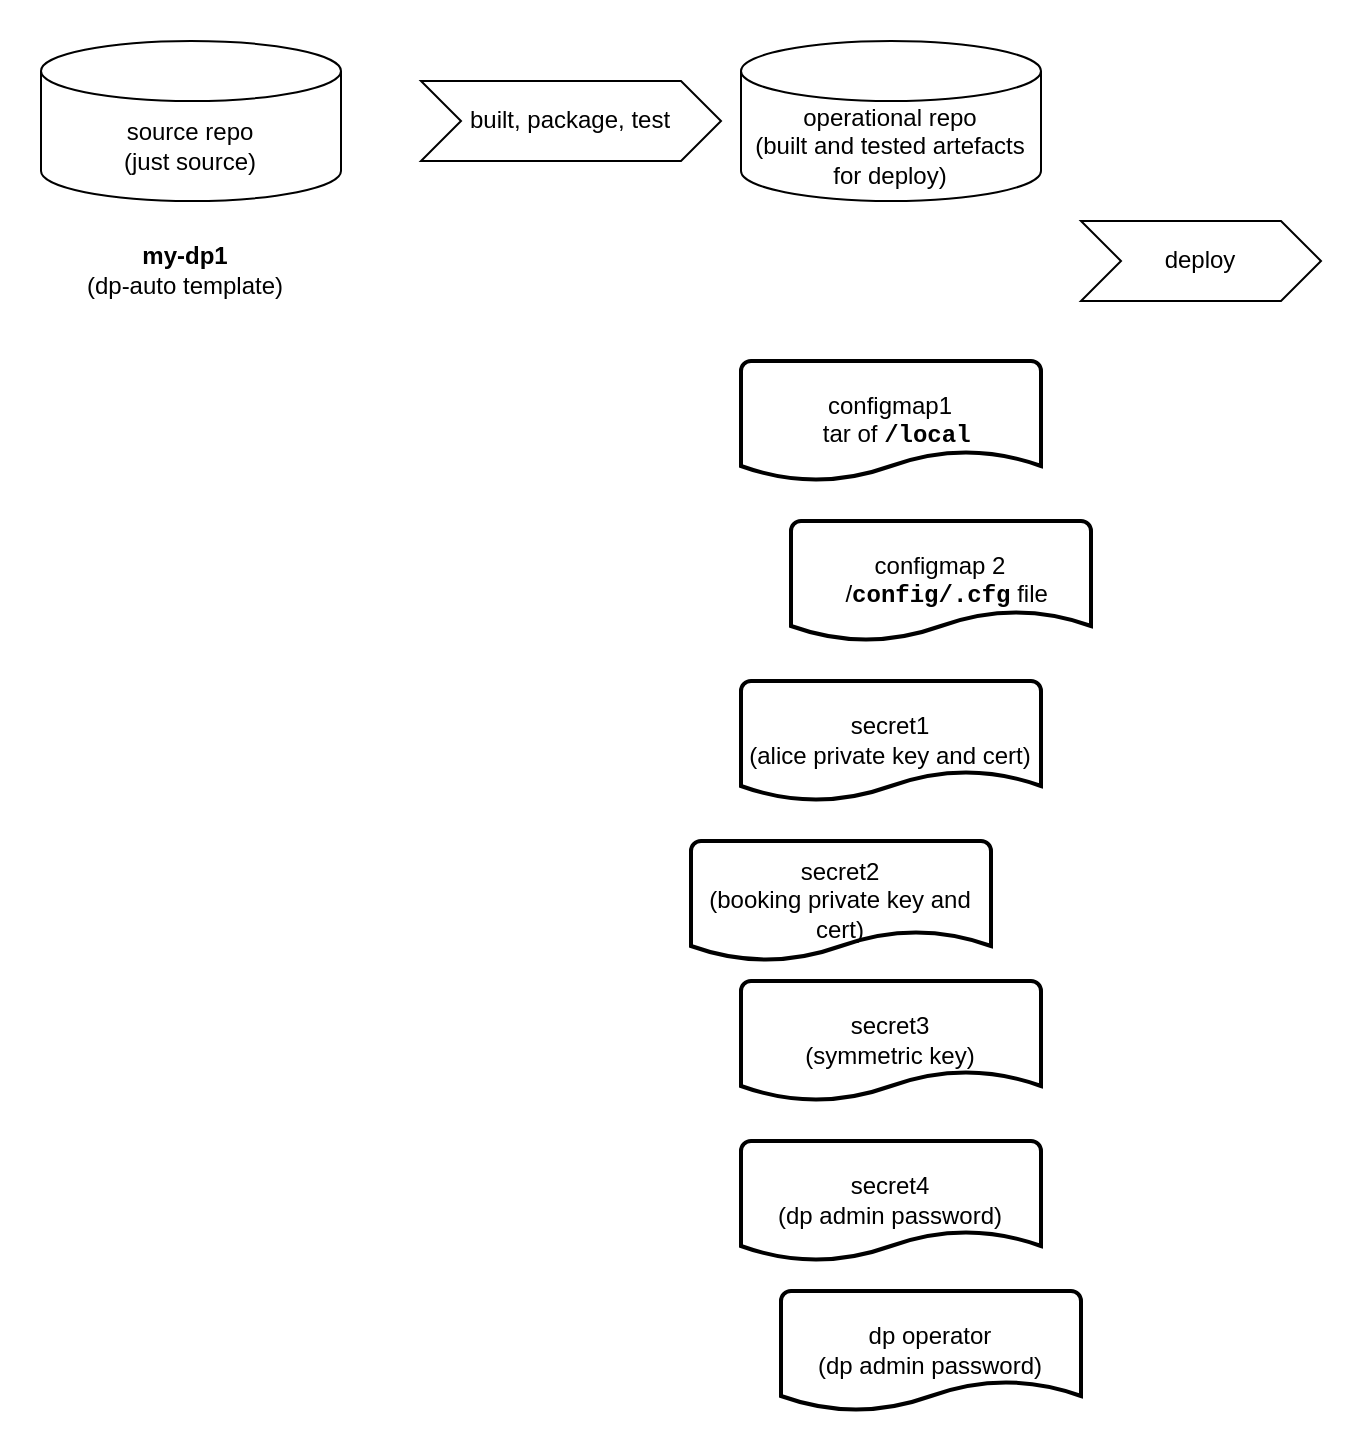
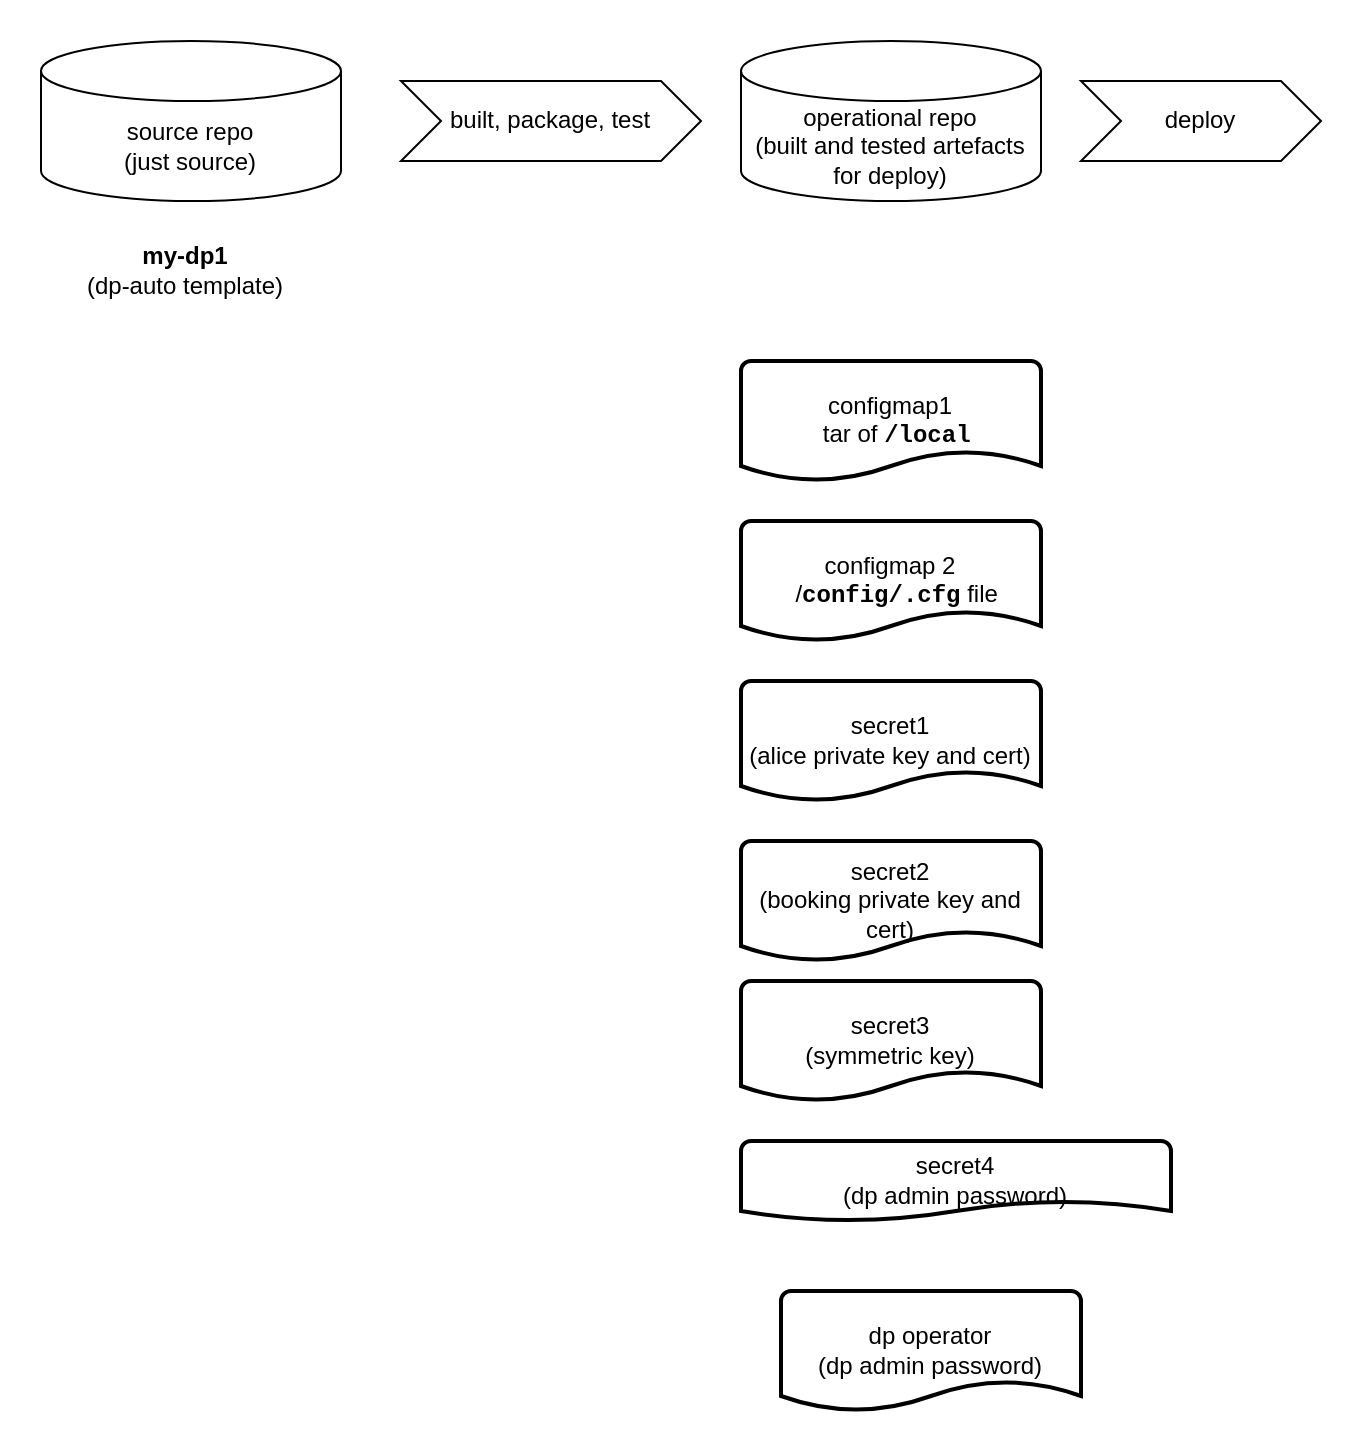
  <mxCell id="0" />
  <mxCell id="1" parent="0" />
  <mxCell id="2" value="source repo&lt;br&gt;(just source)" style="shape=cylinder3;whiteSpace=wrap;html=1;boundedLbl=1;backgroundOutline=1;size=15;" vertex="1" parent="1"><mxGeometry x="20" y="20" width="150" height="80" as="geometry" /></mxCell>
  <mxCell id="3" value="operational repo&lt;br&gt;(built and tested artefacts for deploy)" style="shape=cylinder3;whiteSpace=wrap;html=1;boundedLbl=1;backgroundOutline=1;size=15;" vertex="1" parent="1"><mxGeometry x="370" y="20" width="150" height="80" as="geometry" /></mxCell>
- <mxCell id="4" value="built, package, test" style="shape=step;perimeter=stepPerimeter;whiteSpace=wrap;html=1;fixedSize=1;" vertex="1" parent="1"><mxGeometry x="210" y="40" width="150" height="40" as="geometry" /></mxCell>
- <mxCell id="5" value="deploy" style="shape=step;perimeter=stepPerimeter;whiteSpace=wrap;html=1;fixedSize=1;" vertex="1" parent="1"><mxGeometry x="540" y="110" width="120" height="40" as="geometry" /></mxCell>
+ <mxCell id="4" value="built, package, test" style="shape=step;perimeter=stepPerimeter;whiteSpace=wrap;html=1;fixedSize=1;" vertex="1" parent="1"><mxGeometry x="200" y="40" width="150" height="40" as="geometry" /></mxCell>
+ <mxCell id="5" value="deploy" style="shape=step;perimeter=stepPerimeter;whiteSpace=wrap;html=1;fixedSize=1;" vertex="1" parent="1"><mxGeometry x="540" y="40" width="120" height="40" as="geometry" /></mxCell>
  <mxCell id="6" value="&lt;b&gt;my-dp1&lt;/b&gt;&lt;br&gt;(dp-auto template)" style="text;html=1;strokeColor=none;fillColor=none;align=center;verticalAlign=middle;whiteSpace=wrap;rounded=0;" vertex="1" parent="1"><mxGeometry x="40" y="120" width="105" height="30" as="geometry" /></mxCell>
  <mxCell id="7" value="configmap1&lt;br&gt;&amp;nbsp; tar of&amp;nbsp;&lt;font face=&quot;Courier New&quot;&gt;&lt;b&gt;/local&lt;/b&gt;&lt;/font&gt;" style="strokeWidth=2;html=1;shape=mxgraph.flowchart.document2;whiteSpace=wrap;size=0.25;" vertex="1" parent="1"><mxGeometry x="370" y="180" width="150" height="60" as="geometry" /></mxCell>
- <mxCell id="8" value="configmap 2&lt;br&gt;&amp;nbsp; /&lt;font face=&quot;Courier New&quot;&gt;&lt;b&gt;config/.cfg&lt;/b&gt;&lt;/font&gt; file" style="strokeWidth=2;html=1;shape=mxgraph.flowchart.document2;whiteSpace=wrap;size=0.25;" vertex="1" parent="1"><mxGeometry x="395" y="260" width="150" height="60" as="geometry" /></mxCell>
+ <mxCell id="8" value="configmap 2&lt;br&gt;&amp;nbsp; /&lt;font face=&quot;Courier New&quot;&gt;&lt;b&gt;config/.cfg&lt;/b&gt;&lt;/font&gt; file" style="strokeWidth=2;html=1;shape=mxgraph.flowchart.document2;whiteSpace=wrap;size=0.25;" vertex="1" parent="1"><mxGeometry x="370" y="260" width="150" height="60" as="geometry" /></mxCell>
  <mxCell id="9" value="secret1&lt;br&gt;(alice private key and cert)" style="strokeWidth=2;html=1;shape=mxgraph.flowchart.document2;whiteSpace=wrap;size=0.25;" vertex="1" parent="1"><mxGeometry x="370" y="340" width="150" height="60" as="geometry" /></mxCell>
- <mxCell id="10" value="secret2&lt;br&gt;(booking private key and cert)" style="strokeWidth=2;html=1;shape=mxgraph.flowchart.document2;whiteSpace=wrap;size=0.25;" vertex="1" parent="1"><mxGeometry x="345" y="420" width="150" height="60" as="geometry" /></mxCell>
+ <mxCell id="10" value="secret2&lt;br&gt;(booking private key and cert)" style="strokeWidth=2;html=1;shape=mxgraph.flowchart.document2;whiteSpace=wrap;size=0.25;" vertex="1" parent="1"><mxGeometry x="370" y="420" width="150" height="60" as="geometry" /></mxCell>
  <mxCell id="11" value="secret3&lt;br&gt;(symmetric key)" style="strokeWidth=2;html=1;shape=mxgraph.flowchart.document2;whiteSpace=wrap;size=0.25;" vertex="1" parent="1"><mxGeometry x="370" y="490" width="150" height="60" as="geometry" /></mxCell>
- <mxCell id="12" value="secret4&lt;br&gt;(dp admin password)" style="strokeWidth=2;html=1;shape=mxgraph.flowchart.document2;whiteSpace=wrap;size=0.25;" vertex="1" parent="1"><mxGeometry x="370" y="570" width="150" height="60" as="geometry" /></mxCell>
+ <mxCell id="12" value="secret4&lt;br&gt;(dp admin password)" style="strokeWidth=2;html=1;shape=mxgraph.flowchart.document2;whiteSpace=wrap;size=0.25;" vertex="1" parent="1"><mxGeometry x="370" y="570" width="215" height="40" as="geometry" /></mxCell>
  <mxCell id="13" value="dp operator&lt;br&gt;(dp admin password)" style="strokeWidth=2;html=1;shape=mxgraph.flowchart.document2;whiteSpace=wrap;size=0.25;" vertex="1" parent="1"><mxGeometry x="390" y="645" width="150" height="60" as="geometry" /></mxCell>
